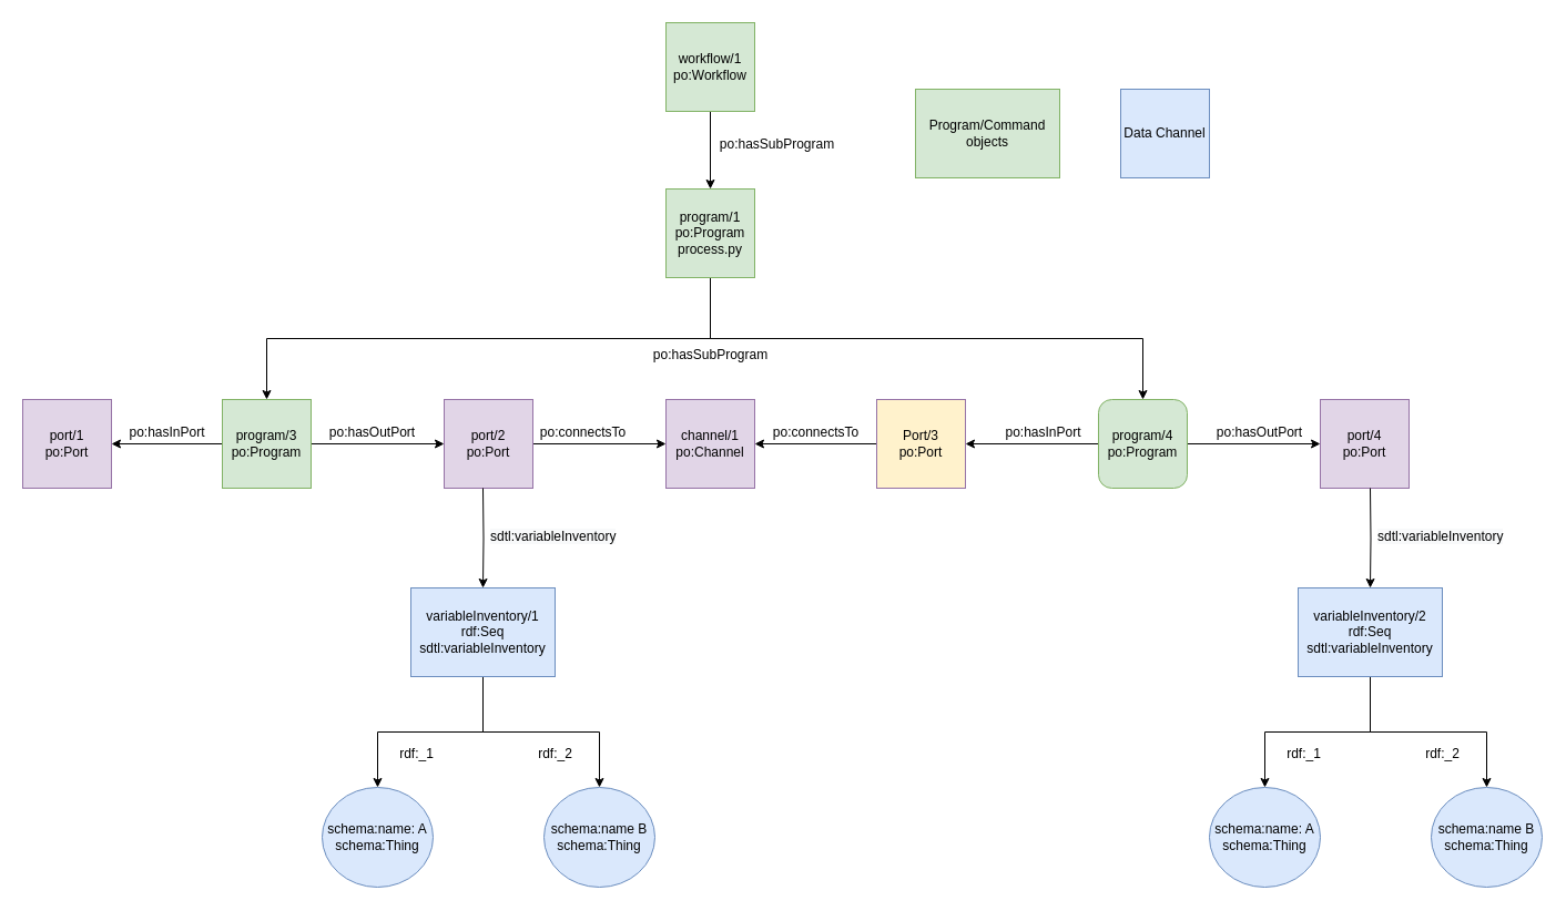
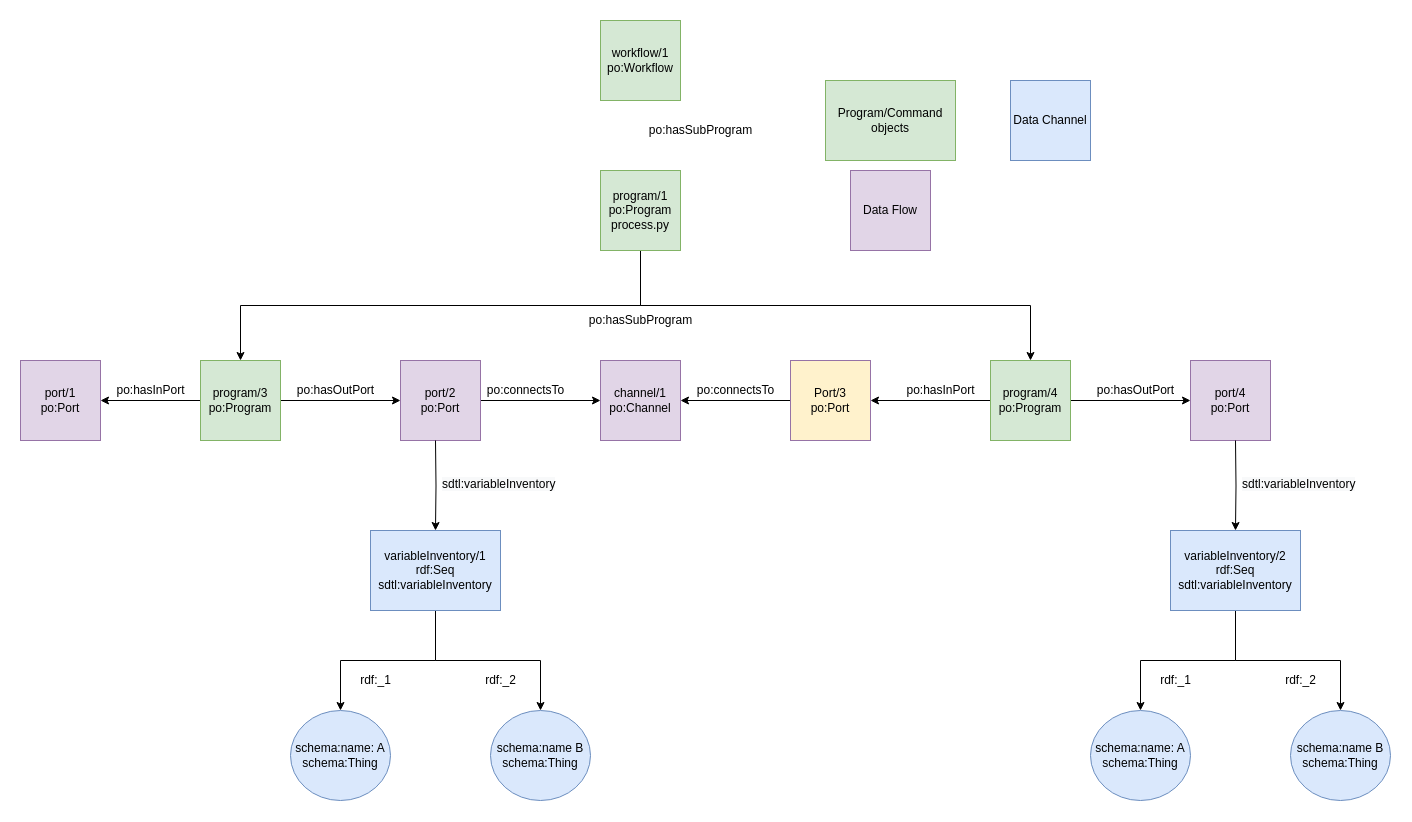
  <mxCell id="0" />
  <mxCell id="1" parent="0" />
- <mxCell id="2" style="edgeStyle=orthogonalEdgeStyle;rounded=0;orthogonalLoop=1;jettySize=auto;html=1;exitX=0.5;exitY=1;exitDx=0;exitDy=0;" parent="1" source="3" target="6" edge="1"><mxGeometry relative="1" as="geometry" /></mxCell>
  <mxCell id="3" value="workflow/1&lt;br&gt;po:Workflow" style="whiteSpace=wrap;html=1;aspect=fixed;fillColor=#d5e8d4;strokeColor=#82b366;" parent="1" vertex="1"><mxGeometry x="600" y="20" width="80" height="80" as="geometry" /></mxCell>
  <mxCell id="4" style="edgeStyle=orthogonalEdgeStyle;rounded=0;orthogonalLoop=1;jettySize=auto;html=1;exitX=0.5;exitY=1;exitDx=0;exitDy=0;" parent="1" source="6" target="11" edge="1"><mxGeometry relative="1" as="geometry" /></mxCell>
  <mxCell id="5" style="edgeStyle=orthogonalEdgeStyle;rounded=0;orthogonalLoop=1;jettySize=auto;html=1;exitX=0.5;exitY=1;exitDx=0;exitDy=0;" parent="1" source="6" target="19" edge="1"><mxGeometry relative="1" as="geometry" /></mxCell>
  <mxCell id="6" value="program/1&lt;br&gt;po:Program&lt;br&gt;process.py" style="whiteSpace=wrap;html=1;aspect=fixed;fillColor=#d5e8d4;strokeColor=#82b366;" parent="1" vertex="1"><mxGeometry x="600" y="170" width="80" height="80" as="geometry" /></mxCell>
  <mxCell id="7" value="po:hasSubProgram" style="text;html=1;align=center;verticalAlign=middle;resizable=0;points=[];autosize=1;" parent="1" vertex="1"><mxGeometry x="640" y="120" width="120" height="20" as="geometry" /></mxCell>
  <mxCell id="8" value="port/1&lt;br&gt;po:Port" style="whiteSpace=wrap;html=1;aspect=fixed;fillColor=#e1d5e7;strokeColor=#9673a6;" parent="1" vertex="1"><mxGeometry x="20" y="360" width="80" height="80" as="geometry" /></mxCell>
  <mxCell id="9" style="edgeStyle=orthogonalEdgeStyle;rounded=0;orthogonalLoop=1;jettySize=auto;html=1;exitX=0;exitY=0.5;exitDx=0;exitDy=0;" parent="1" source="11" target="8" edge="1"><mxGeometry relative="1" as="geometry" /></mxCell>
  <mxCell id="10" value="" style="edgeStyle=orthogonalEdgeStyle;rounded=0;orthogonalLoop=1;jettySize=auto;html=1;" parent="1" source="11" target="15" edge="1"><mxGeometry relative="1" as="geometry" /></mxCell>
  <mxCell id="11" value="program/3&lt;br&gt;po:Program" style="whiteSpace=wrap;html=1;aspect=fixed;fillColor=#d5e8d4;strokeColor=#82b366;" parent="1" vertex="1"><mxGeometry x="200" y="360" width="80" height="80" as="geometry" /></mxCell>
  <mxCell id="12" value="po:hasInPort" style="text;html=1;align=center;verticalAlign=middle;resizable=0;points=[];autosize=1;" parent="1" vertex="1"><mxGeometry x="110" y="380" width="80" height="20" as="geometry" /></mxCell>
  <mxCell id="13" value="po:hasSubProgram" style="text;html=1;align=center;verticalAlign=middle;resizable=0;points=[];autosize=1;" parent="1" vertex="1"><mxGeometry x="580" y="310" width="120" height="20" as="geometry" /></mxCell>
  <mxCell id="14" value="" style="edgeStyle=orthogonalEdgeStyle;rounded=0;orthogonalLoop=1;jettySize=auto;html=1;" parent="1" source="15" target="20" edge="1"><mxGeometry relative="1" as="geometry" /></mxCell>
  <mxCell id="15" value="port/2&lt;br&gt;po:Port" style="whiteSpace=wrap;html=1;aspect=fixed;fillColor=#e1d5e7;strokeColor=#9673a6;" parent="1" vertex="1"><mxGeometry x="400" y="360" width="80" height="80" as="geometry" /></mxCell>
  <mxCell id="16" value="po:hasOutPort" style="text;html=1;align=center;verticalAlign=middle;resizable=0;points=[];autosize=1;" parent="1" vertex="1"><mxGeometry x="290" y="380" width="90" height="20" as="geometry" /></mxCell>
  <mxCell id="17" value="" style="edgeStyle=orthogonalEdgeStyle;rounded=0;orthogonalLoop=1;jettySize=auto;html=1;" parent="1" source="19" target="22" edge="1"><mxGeometry relative="1" as="geometry" /></mxCell>
  <mxCell id="18" value="" style="edgeStyle=orthogonalEdgeStyle;rounded=0;orthogonalLoop=1;jettySize=auto;html=1;" parent="1" source="19" target="26" edge="1"><mxGeometry relative="1" as="geometry" /></mxCell>
- <mxCell id="19" value="program/4&lt;br&gt;po:Program" style="whiteSpace=wrap;html=1;aspect=fixed;fillColor=#d5e8d4;strokeColor=#82b366;rounded=1;" parent="1" vertex="1"><mxGeometry x="990" y="360" width="80" height="80" as="geometry" /></mxCell>
+ <mxCell id="19" value="program/4&lt;br&gt;po:Program" style="whiteSpace=wrap;html=1;aspect=fixed;fillColor=#d5e8d4;strokeColor=#82b366;" parent="1" vertex="1"><mxGeometry x="990" y="360" width="80" height="80" as="geometry" /></mxCell>
  <mxCell id="20" value="channel/1&lt;br&gt;po:Channel" style="whiteSpace=wrap;html=1;aspect=fixed;fillColor=#e1d5e7;strokeColor=#9673a6;" parent="1" vertex="1"><mxGeometry x="600" y="360" width="80" height="80" as="geometry" /></mxCell>
  <mxCell id="21" style="edgeStyle=orthogonalEdgeStyle;rounded=0;orthogonalLoop=1;jettySize=auto;html=1;exitX=0;exitY=0.5;exitDx=0;exitDy=0;" parent="1" source="22" target="20" edge="1"><mxGeometry relative="1" as="geometry" /></mxCell>
  <mxCell id="22" value="Port/3&lt;br&gt;po:Port" style="whiteSpace=wrap;html=1;aspect=fixed;fillColor=#fff2cc;strokeColor=#9673a6;" parent="1" vertex="1"><mxGeometry x="790" y="360" width="80" height="80" as="geometry" /></mxCell>
  <mxCell id="23" value="po:connectsTo" style="text;html=1;align=center;verticalAlign=middle;resizable=0;points=[];autosize=1;" parent="1" vertex="1"><mxGeometry x="690" y="380" width="90" height="20" as="geometry" /></mxCell>
  <mxCell id="24" value="po:connectsTo" style="text;html=1;align=center;verticalAlign=middle;resizable=0;points=[];autosize=1;" parent="1" vertex="1"><mxGeometry x="480" y="380" width="90" height="20" as="geometry" /></mxCell>
  <mxCell id="25" value="po:hasInPort" style="text;html=1;align=center;verticalAlign=middle;resizable=0;points=[];autosize=1;" parent="1" vertex="1"><mxGeometry x="900" y="380" width="80" height="20" as="geometry" /></mxCell>
  <mxCell id="26" value="port/4&lt;br&gt;po:Port" style="whiteSpace=wrap;html=1;aspect=fixed;fillColor=#e1d5e7;strokeColor=#9673a6;" parent="1" vertex="1"><mxGeometry x="1190" y="360" width="80" height="80" as="geometry" /></mxCell>
  <mxCell id="27" value="po:hasOutPort" style="text;html=1;align=center;verticalAlign=middle;resizable=0;points=[];autosize=1;" parent="1" vertex="1"><mxGeometry x="1090" y="380" width="90" height="20" as="geometry" /></mxCell>
+ <mxCell id="28" value="Data Flow" style="whiteSpace=wrap;html=1;aspect=fixed;fillColor=#e1d5e7;strokeColor=#9673a6;" parent="1" vertex="1"><mxGeometry x="850" y="170" width="80" height="80" as="geometry" /></mxCell>
  <mxCell id="29" value="Program/Command&lt;br&gt;objects" style="whiteSpace=wrap;html=1;aspect=fixed;fillColor=#d5e8d4;strokeColor=#82b366;" parent="1" vertex="1"><mxGeometry x="825" y="80" width="130" height="80" as="geometry" /></mxCell>
  <mxCell id="30" value="" style="edgeStyle=orthogonalEdgeStyle;rounded=0;orthogonalLoop=1;jettySize=auto;html=1;entryX=0.5;entryY=0;entryDx=0;entryDy=0;" edge="1" parent="1" target="33"><mxGeometry relative="1" as="geometry"><mxPoint x="460" y="520" as="targetPoint" /><mxPoint x="435" y="440" as="sourcePoint" /></mxGeometry></mxCell>
  <mxCell id="31" style="edgeStyle=orthogonalEdgeStyle;rounded=0;orthogonalLoop=1;jettySize=auto;html=1;exitX=0.5;exitY=1;exitDx=0;exitDy=0;" edge="1" parent="1" source="33" target="35"><mxGeometry relative="1" as="geometry" /></mxCell>
  <mxCell id="32" style="edgeStyle=orthogonalEdgeStyle;rounded=0;orthogonalLoop=1;jettySize=auto;html=1;exitX=0.5;exitY=1;exitDx=0;exitDy=0;" edge="1" parent="1" source="33" target="36"><mxGeometry relative="1" as="geometry" /></mxCell>
  <mxCell id="33" value="variableInventory/1&lt;br&gt;rdf:Seq&lt;br&gt;sdtl:variableInventory" style="whiteSpace=wrap;html=1;aspect=fixed;fillColor=#dae8fc;strokeColor=#6c8ebf;" vertex="1" parent="1"><mxGeometry x="370" y="530" width="130" height="80" as="geometry" /></mxCell>
  <mxCell id="34" value="&lt;span style=&quot;color: rgb(0 , 0 , 0) ; font-family: &amp;quot;helvetica&amp;quot; ; font-size: 12px ; font-style: normal ; letter-spacing: normal ; text-align: center ; text-indent: 0px ; text-transform: none ; word-spacing: 0px ; background-color: rgb(248 , 249 , 250) ; display: inline ; float: none&quot;&gt;&lt;span&gt;sdtl:variableInventory&lt;/span&gt;&lt;/span&gt;" style="text;whiteSpace=wrap;html=1;fontStyle=0" vertex="1" parent="1"><mxGeometry x="440" y="470" width="120" height="30" as="geometry" /></mxCell>
  <mxCell id="35" value="schema:name: A&lt;br&gt;schema:Thing" style="ellipse;whiteSpace=wrap;html=1;aspect=fixed;fillColor=#dae8fc;strokeColor=#6c8ebf;" vertex="1" parent="1"><mxGeometry x="290" y="710" width="100" height="90" as="geometry" /></mxCell>
  <mxCell id="36" value="schema:name B&lt;br&gt;&lt;span&gt;schema:Thing&lt;/span&gt;" style="ellipse;whiteSpace=wrap;html=1;aspect=fixed;fillColor=#dae8fc;strokeColor=#6c8ebf;" vertex="1" parent="1"><mxGeometry x="490" y="710" width="100" height="90" as="geometry" /></mxCell>
  <mxCell id="37" value="rdf:_1" style="text;html=1;align=center;verticalAlign=middle;resizable=0;points=[];autosize=1;" vertex="1" parent="1"><mxGeometry x="350" y="670" width="50" height="20" as="geometry" /></mxCell>
  <mxCell id="38" value="rdf:_2" style="text;html=1;align=center;verticalAlign=middle;resizable=0;points=[];autosize=1;" vertex="1" parent="1"><mxGeometry x="475" y="670" width="50" height="20" as="geometry" /></mxCell>
  <mxCell id="39" value="" style="edgeStyle=orthogonalEdgeStyle;rounded=0;orthogonalLoop=1;jettySize=auto;html=1;entryX=0.5;entryY=0;entryDx=0;entryDy=0;" edge="1" parent="1" target="42"><mxGeometry relative="1" as="geometry"><mxPoint x="1260" y="520" as="targetPoint" /><mxPoint x="1235" y="440" as="sourcePoint" /></mxGeometry></mxCell>
  <mxCell id="40" style="edgeStyle=orthogonalEdgeStyle;rounded=0;orthogonalLoop=1;jettySize=auto;html=1;exitX=0.5;exitY=1;exitDx=0;exitDy=0;" edge="1" parent="1" source="42" target="44"><mxGeometry relative="1" as="geometry" /></mxCell>
  <mxCell id="41" style="edgeStyle=orthogonalEdgeStyle;rounded=0;orthogonalLoop=1;jettySize=auto;html=1;exitX=0.5;exitY=1;exitDx=0;exitDy=0;" edge="1" parent="1" source="42" target="45"><mxGeometry relative="1" as="geometry" /></mxCell>
  <mxCell id="42" value="variableInventory/2&lt;br&gt;rdf:Seq&lt;br&gt;sdtl:variableInventory" style="whiteSpace=wrap;html=1;aspect=fixed;fillColor=#dae8fc;strokeColor=#6c8ebf;" vertex="1" parent="1"><mxGeometry x="1170" y="530" width="130" height="80" as="geometry" /></mxCell>
  <mxCell id="43" value="&lt;span style=&quot;color: rgb(0 , 0 , 0) ; font-family: &amp;quot;helvetica&amp;quot; ; font-size: 12px ; font-style: normal ; letter-spacing: normal ; text-align: center ; text-indent: 0px ; text-transform: none ; word-spacing: 0px ; background-color: rgb(248 , 249 , 250) ; display: inline ; float: none&quot;&gt;&lt;span&gt;sdtl:variableInventory&lt;/span&gt;&lt;/span&gt;" style="text;whiteSpace=wrap;html=1;fontStyle=0" vertex="1" parent="1"><mxGeometry x="1240" y="470" width="120" height="30" as="geometry" /></mxCell>
  <mxCell id="44" value="schema:name: A&lt;br&gt;schema:Thing" style="ellipse;whiteSpace=wrap;html=1;aspect=fixed;fillColor=#dae8fc;strokeColor=#6c8ebf;" vertex="1" parent="1"><mxGeometry x="1090" y="710" width="100" height="90" as="geometry" /></mxCell>
  <mxCell id="45" value="schema:name B&lt;br&gt;&lt;span&gt;schema:Thing&lt;/span&gt;" style="ellipse;whiteSpace=wrap;html=1;aspect=fixed;fillColor=#dae8fc;strokeColor=#6c8ebf;" vertex="1" parent="1"><mxGeometry x="1290" y="710" width="100" height="90" as="geometry" /></mxCell>
  <mxCell id="46" value="rdf:_1" style="text;html=1;align=center;verticalAlign=middle;resizable=0;points=[];autosize=1;" vertex="1" parent="1"><mxGeometry x="1150" y="670" width="50" height="20" as="geometry" /></mxCell>
  <mxCell id="47" value="rdf:_2" style="text;html=1;align=center;verticalAlign=middle;resizable=0;points=[];autosize=1;" vertex="1" parent="1"><mxGeometry x="1275" y="670" width="50" height="20" as="geometry" /></mxCell>
  <mxCell id="48" value="Data Channel" style="whiteSpace=wrap;html=1;aspect=fixed;fillColor=#dae8fc;strokeColor=#6c8ebf;" vertex="1" parent="1"><mxGeometry x="1010" y="80" width="80" height="80" as="geometry" /></mxCell>
